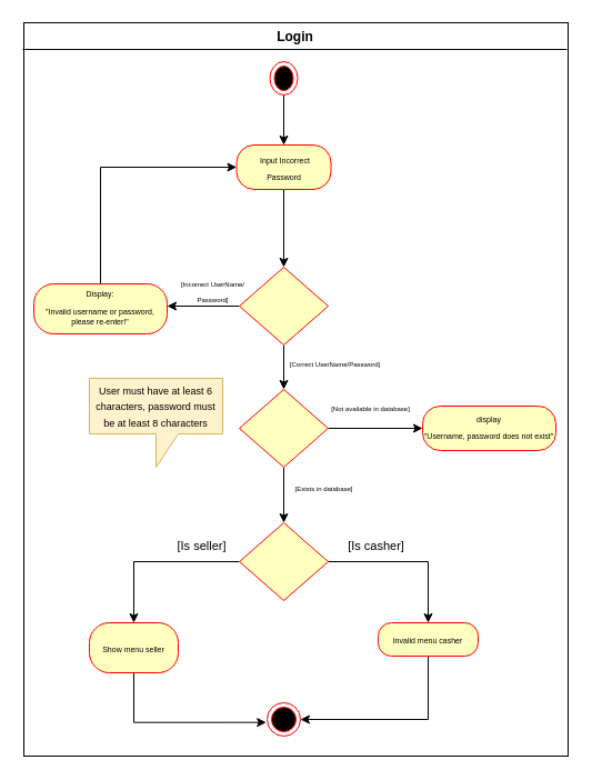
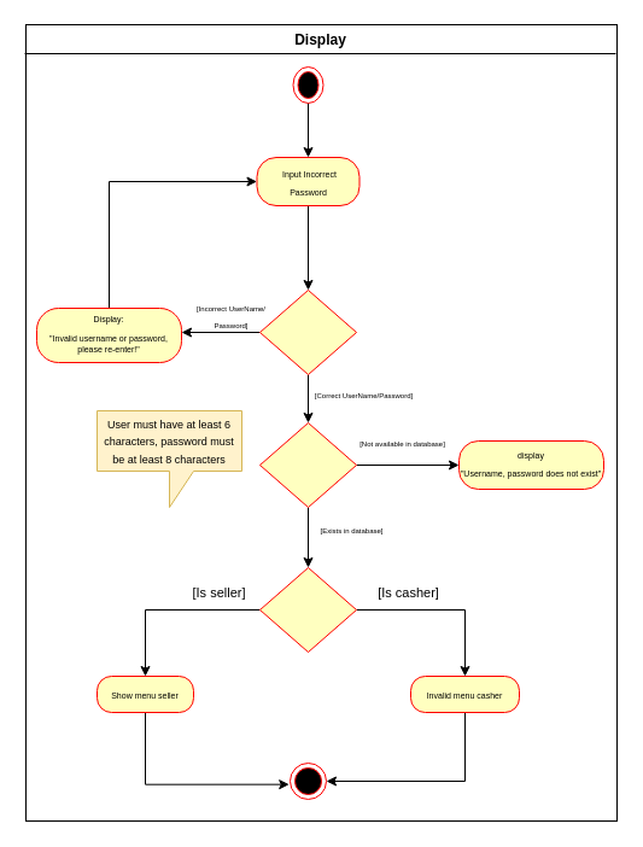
  <mxCell id="0" />
  <mxCell id="1" parent="0" />
  <mxCell id="2" value="&lt;p style=&quot;margin: 0px 0px 0px 8px;&quot;&gt;&lt;br&gt;&lt;/p&gt;" style="verticalAlign=top;align=center;overflow=fill;fontSize=12;fontFamily=Helvetica;html=1;whiteSpace=wrap;rounded=0;glass=0;shadow=0;movable=1;resizable=1;rotatable=1;deletable=1;editable=1;locked=0;connectable=1;direction=south;" parent="1" vertex="1"><mxGeometry x="21" y="20" width="490" height="660" as="geometry" /></mxCell>
  <mxCell id="3" style="edgeStyle=orthogonalEdgeStyle;rounded=0;orthogonalLoop=1;jettySize=auto;html=1;exitX=0.5;exitY=1;exitDx=0;exitDy=0;" parent="1" source="4" target="6" edge="1"><mxGeometry relative="1" as="geometry" /></mxCell>
  <mxCell id="4" value="" style="ellipse;html=1;shape=endState;fillColor=#000000;strokeColor=#ff0000;" parent="1" vertex="1"><mxGeometry x="242.5" y="55" width="25" height="30" as="geometry" /></mxCell>
  <mxCell id="5" style="edgeStyle=orthogonalEdgeStyle;rounded=0;orthogonalLoop=1;jettySize=auto;html=1;exitX=0.5;exitY=1;exitDx=0;exitDy=0;entryX=0.5;entryY=0;entryDx=0;entryDy=0;" parent="1" source="6" target="14" edge="1"><mxGeometry relative="1" as="geometry" /></mxCell>
  <mxCell id="6" value="&lt;font style=&quot;font-size: 7px;&quot;&gt;&amp;nbsp;Input Incorrect&lt;br&gt;Password&lt;/font&gt;" style="rounded=1;whiteSpace=wrap;html=1;arcSize=40;fontColor=#000000;fillColor=#ffffc0;strokeColor=#ff0000;" parent="1" vertex="1"><mxGeometry x="212.5" y="130" width="85" height="40" as="geometry" /></mxCell>
  <mxCell id="7" style="edgeStyle=orthogonalEdgeStyle;rounded=0;orthogonalLoop=1;jettySize=auto;html=1;exitX=0.5;exitY=0;exitDx=0;exitDy=0;entryX=0;entryY=0.5;entryDx=0;entryDy=0;" parent="1" source="8" target="6" edge="1"><mxGeometry relative="1" as="geometry" /></mxCell>
  <mxCell id="8" value="&lt;font style=&quot;font-size: 7px;&quot;&gt;Display:&lt;br&gt;&lt;p class=&quot;MsoNormal&quot;&gt;&quot;Invalid username or password, please re-enter!&quot;&lt;/p&gt;&lt;/font&gt;" style="rounded=1;whiteSpace=wrap;html=1;arcSize=40;fontColor=#000000;fillColor=#ffffc0;strokeColor=#ff0000;" parent="1" vertex="1"><mxGeometry x="30" y="255" width="120" height="45" as="geometry" /></mxCell>
  <mxCell id="9" value="&lt;font style=&quot;font-size: 7px;&quot;&gt;&lt;p class=&quot;MsoNormal&quot;&gt;display&lt;/p&gt;&lt;p class=&quot;MsoNormal&quot;&gt;&quot;Username, password does not exist&quot;&lt;/p&gt;&lt;/font&gt;" style="rounded=1;whiteSpace=wrap;html=1;arcSize=40;fontColor=#000000;fillColor=#ffffc0;strokeColor=#ff0000;" parent="1" vertex="1"><mxGeometry x="380" y="365" width="120" height="40" as="geometry" /></mxCell>
  <mxCell id="10" style="edgeStyle=orthogonalEdgeStyle;rounded=0;orthogonalLoop=1;jettySize=auto;html=1;exitX=0.5;exitY=1;exitDx=0;exitDy=0;entryX=0.5;entryY=0;entryDx=0;entryDy=0;" parent="1" source="14" target="25" edge="1"><mxGeometry relative="1" as="geometry" /></mxCell>
  <mxCell id="11" value="&lt;font style=&quot;font-size: 6px;&quot;&gt;[Correct UserName/Password]&lt;/font&gt;" style="edgeLabel;html=1;align=center;verticalAlign=middle;resizable=0;points=[];" parent="10" vertex="1" connectable="0"><mxGeometry x="-0.263" relative="1" as="geometry"><mxPoint x="45" as="offset" /></mxGeometry></mxCell>
  <mxCell id="12" style="edgeStyle=orthogonalEdgeStyle;rounded=0;orthogonalLoop=1;jettySize=auto;html=1;exitX=0;exitY=0.5;exitDx=0;exitDy=0;" parent="1" source="14" target="8" edge="1"><mxGeometry relative="1" as="geometry"><Array as="points"><mxPoint x="120" y="275" /><mxPoint x="120" y="275" /></Array></mxGeometry></mxCell>
  <mxCell id="13" value="&lt;font style=&quot;font-size: 6px;&quot;&gt;[Incorrect UserName/&lt;br&gt;Password]&lt;br&gt;&lt;/font&gt;" style="edgeLabel;html=1;align=center;verticalAlign=middle;resizable=0;points=[];" parent="12" vertex="1" connectable="0"><mxGeometry x="-0.017" y="-1" relative="1" as="geometry"><mxPoint x="7" y="-14" as="offset" /></mxGeometry></mxCell>
  <mxCell id="14" value="" style="rhombus;whiteSpace=wrap;html=1;fontColor=#000000;fillColor=#ffffc0;strokeColor=#ff0000;" parent="1" vertex="1"><mxGeometry x="215" y="240" width="80" height="70" as="geometry" /></mxCell>
  <mxCell id="15" style="edgeStyle=orthogonalEdgeStyle;rounded=0;orthogonalLoop=1;jettySize=auto;html=1;exitX=0.5;exitY=1;exitDx=0;exitDy=0;" parent="1" source="14" target="14" edge="1"><mxGeometry relative="1" as="geometry" /></mxCell>
  <mxCell id="16" style="edgeStyle=orthogonalEdgeStyle;rounded=0;orthogonalLoop=1;jettySize=auto;html=1;exitX=0.5;exitY=1;exitDx=0;exitDy=0;entryX=1;entryY=0.5;entryDx=0;entryDy=0;" parent="1" source="17" target="20" edge="1"><mxGeometry relative="1" as="geometry"><mxPoint x="387.06" y="614.24" as="targetPoint" /></mxGeometry></mxCell>
  <mxCell id="17" value="&lt;font style=&quot;font-size: 7px;&quot;&gt;Invalid menu casher&lt;/font&gt;" style="rounded=1;whiteSpace=wrap;html=1;arcSize=40;fontColor=#000000;fillColor=#ffffc0;strokeColor=#ff0000;" parent="1" vertex="1"><mxGeometry x="340" y="560" width="90" height="30" as="geometry" /></mxCell>
  <mxCell id="18" style="edgeStyle=orthogonalEdgeStyle;rounded=0;orthogonalLoop=1;jettySize=auto;html=1;exitX=0.5;exitY=1;exitDx=0;exitDy=0;entryX=-0.026;entryY=0.589;entryDx=0;entryDy=0;entryPerimeter=0;" parent="1" source="19" target="20" edge="1"><mxGeometry relative="1" as="geometry"><mxPoint x="118.91" y="614.37" as="targetPoint" /></mxGeometry></mxCell>
- <mxCell id="19" value="&lt;font style=&quot;font-size: 7px;&quot;&gt;Show menu seller&lt;/font&gt;" style="rounded=1;whiteSpace=wrap;html=1;arcSize=40;fontColor=#000000;fillColor=#ffffc0;strokeColor=#ff0000;" parent="1" vertex="1"><mxGeometry x="80" y="560" width="80" height="45" as="geometry" /></mxCell>
+ <mxCell id="19" value="&lt;font style=&quot;font-size: 7px;&quot;&gt;Show menu seller&lt;/font&gt;" style="rounded=1;whiteSpace=wrap;html=1;arcSize=40;fontColor=#000000;fillColor=#ffffc0;strokeColor=#ff0000;" parent="1" vertex="1"><mxGeometry x="80" y="560" width="80" height="30" as="geometry" /></mxCell>
  <mxCell id="20" value="" style="ellipse;html=1;shape=endState;fillColor=#000000;strokeColor=#ff0000;" parent="1" vertex="1"><mxGeometry x="240" y="632" width="30" height="30" as="geometry" /></mxCell>
  <mxCell id="21" style="edgeStyle=orthogonalEdgeStyle;rounded=0;orthogonalLoop=1;jettySize=auto;html=1;exitX=0.5;exitY=1;exitDx=0;exitDy=0;entryX=0.5;entryY=0;entryDx=0;entryDy=0;" parent="1" source="25" target="30" edge="1"><mxGeometry relative="1" as="geometry" /></mxCell>
  <mxCell id="22" value="&lt;font style=&quot;font-size: 6px;&quot;&gt;[Exists in database]&lt;/font&gt;" style="edgeLabel;html=1;align=center;verticalAlign=middle;resizable=0;points=[];" parent="21" vertex="1" connectable="0"><mxGeometry x="-0.316" relative="1" as="geometry"><mxPoint x="35" as="offset" /></mxGeometry></mxCell>
  <mxCell id="23" style="edgeStyle=orthogonalEdgeStyle;rounded=0;orthogonalLoop=1;jettySize=auto;html=1;exitX=1;exitY=0.5;exitDx=0;exitDy=0;entryX=0;entryY=0.5;entryDx=0;entryDy=0;" parent="1" source="25" target="9" edge="1"><mxGeometry relative="1" as="geometry" /></mxCell>
  <mxCell id="24" value="&lt;font style=&quot;font-size: 6px;&quot;&gt;[Not available in database]&lt;/font&gt;" style="edgeLabel;html=1;align=center;verticalAlign=middle;resizable=0;points=[];" parent="23" vertex="1" connectable="0"><mxGeometry x="-0.119" relative="1" as="geometry"><mxPoint y="-20" as="offset" /></mxGeometry></mxCell>
  <mxCell id="25" value="" style="rhombus;whiteSpace=wrap;html=1;fontColor=#000000;fillColor=#ffffc0;strokeColor=#ff0000;" parent="1" vertex="1"><mxGeometry x="215" y="350" width="80" height="70" as="geometry" /></mxCell>
  <mxCell id="26" style="edgeStyle=orthogonalEdgeStyle;rounded=0;orthogonalLoop=1;jettySize=auto;html=1;exitX=1;exitY=0.5;exitDx=0;exitDy=0;entryX=0.5;entryY=0;entryDx=0;entryDy=0;" parent="1" source="30" target="17" edge="1"><mxGeometry relative="1" as="geometry" /></mxCell>
  <mxCell id="27" value="[Is casher]" style="edgeLabel;html=1;align=center;verticalAlign=middle;resizable=0;points=[];" parent="26" vertex="1" connectable="0"><mxGeometry x="-0.508" relative="1" as="geometry"><mxPoint x="6" y="-15" as="offset" /></mxGeometry></mxCell>
  <mxCell id="28" style="edgeStyle=orthogonalEdgeStyle;rounded=0;orthogonalLoop=1;jettySize=auto;html=1;exitX=0;exitY=0.5;exitDx=0;exitDy=0;entryX=0.5;entryY=0;entryDx=0;entryDy=0;" parent="1" source="30" target="19" edge="1"><mxGeometry relative="1" as="geometry" /></mxCell>
  <mxCell id="29" value="[Is seller]" style="edgeLabel;html=1;align=center;verticalAlign=middle;resizable=0;points=[];" parent="28" vertex="1" connectable="0"><mxGeometry x="-0.527" y="-1" relative="1" as="geometry"><mxPoint y="-14" as="offset" /></mxGeometry></mxCell>
  <mxCell id="30" value="" style="rhombus;whiteSpace=wrap;html=1;fontColor=#000000;fillColor=#ffffc0;strokeColor=#ff0000;" parent="1" vertex="1"><mxGeometry x="215" y="470" width="80" height="70" as="geometry" /></mxCell>
  <mxCell id="31" value="" style="line;strokeWidth=1;fillColor=none;align=left;verticalAlign=middle;spacingTop=-1;spacingLeft=3;spacingRight=3;rotatable=0;labelPosition=right;points=[];portConstraint=eastwest;strokeColor=inherit;" parent="1" vertex="1"><mxGeometry x="20" y="40" width="490" height="8" as="geometry" /></mxCell>
- <mxCell id="32" value="Login" style="text;align=center;fontStyle=1;verticalAlign=middle;spacingLeft=3;spacingRight=3;strokeColor=none;rotatable=0;points=[[0,0.5],[1,0.5]];portConstraint=eastwest;html=1;" parent="1" vertex="1"><mxGeometry x="225" y="20" width="80" height="26" as="geometry" /></mxCell>
+ <mxCell id="32" value="Display" style="text;align=center;fontStyle=1;verticalAlign=middle;spacingLeft=3;spacingRight=3;strokeColor=none;rotatable=0;points=[[0,0.5],[1,0.5]];portConstraint=eastwest;html=1;" parent="1" vertex="1"><mxGeometry x="225" y="20" width="80" height="26" as="geometry" /></mxCell>
  <mxCell id="33" value="&lt;font style=&quot;font-size: 9px;&quot;&gt;User must have at least 6 characters, password must be at least 8 characters&lt;/font&gt;" style="shape=callout;whiteSpace=wrap;html=1;perimeter=calloutPerimeter;fillColor=#fff2cc;strokeColor=#d6b656;" vertex="1" parent="1"><mxGeometry x="80" y="340" width="120" height="80" as="geometry" /></mxCell>
